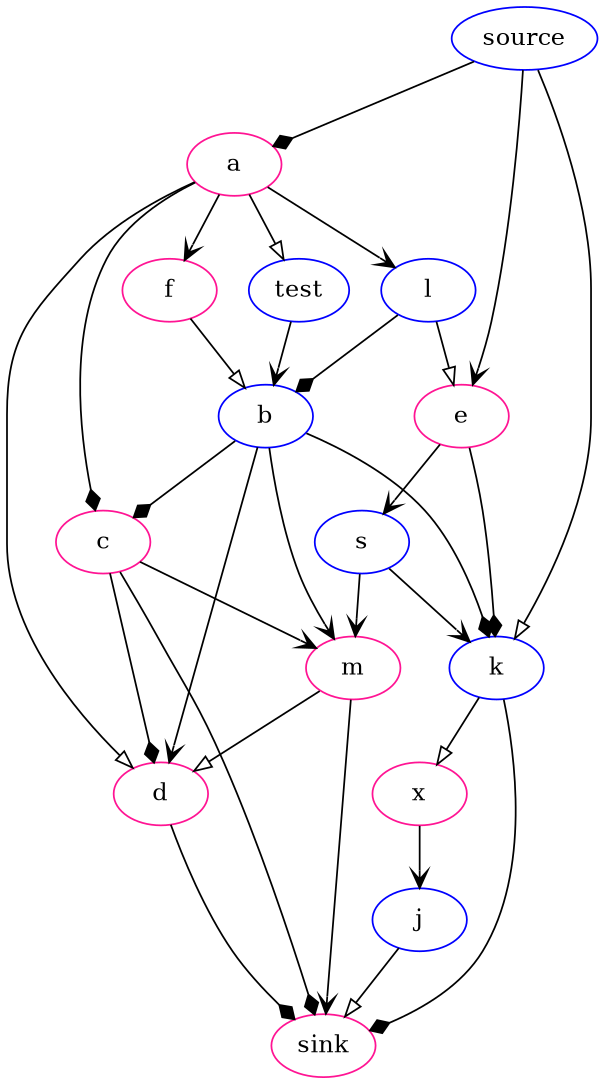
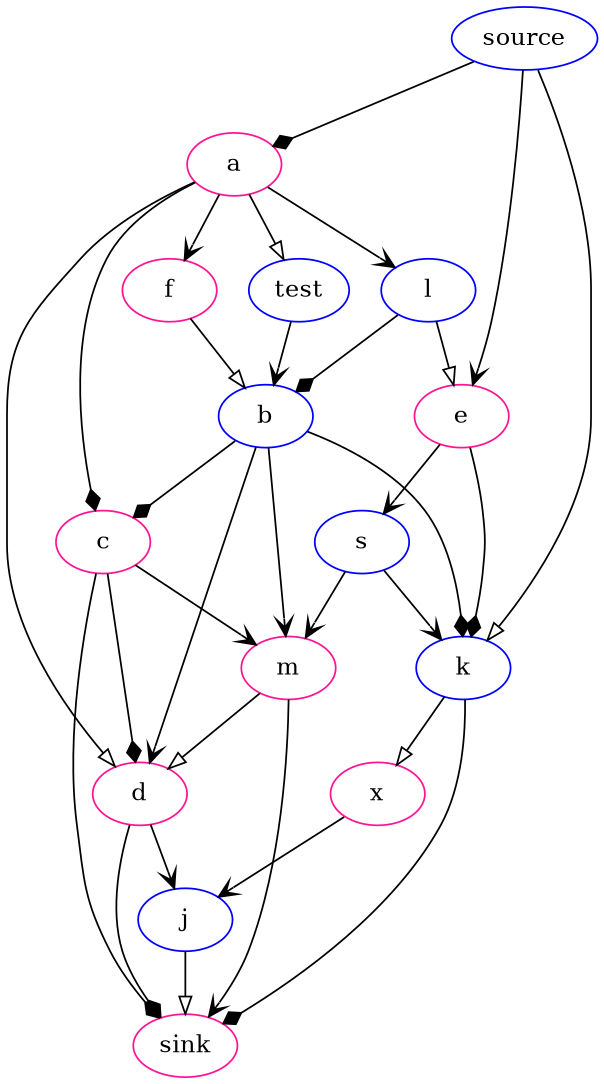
  digraph {
    node [color=deeppink]
    edge [arrowhead=vee]
    test [color=blue]
    a
    l [color=blue]
    f
    d
    c
    b [color=blue]
    e
    k [color=blue]
    s [color=blue]
    sink
    j [color=blue]
    m
    x
    source [color=blue]
    test -> b
    a -> test [arrowhead=onormal]
    a -> l
    a -> f
    a -> d [arrowhead=onormal]
    a -> c [arrowhead=diamond]
    l -> b [arrowhead=diamond]
    l -> e [arrowhead=onormal]
    f -> b [arrowhead=onormal]
    d -> sink [arrowhead=diamond]
+   d -> j
    c -> d [arrowhead=diamond]
    c -> sink [arrowhead=diamond]
    c -> m
    b -> d
    b -> c [arrowhead=diamond]
    b -> k [arrowhead=diamond]
    b -> m
    e -> k [arrowhead=diamond]
    e -> s
    k -> sink [arrowhead=diamond]
    k -> x [arrowhead=onormal]
    s -> k
    s -> m
    j -> sink [arrowhead=onormal]
    m -> d [arrowhead=onormal]
    m -> sink
    x -> j
    source -> a [arrowhead=diamond]
    source -> e
    source -> k [arrowhead=onormal]
  }
